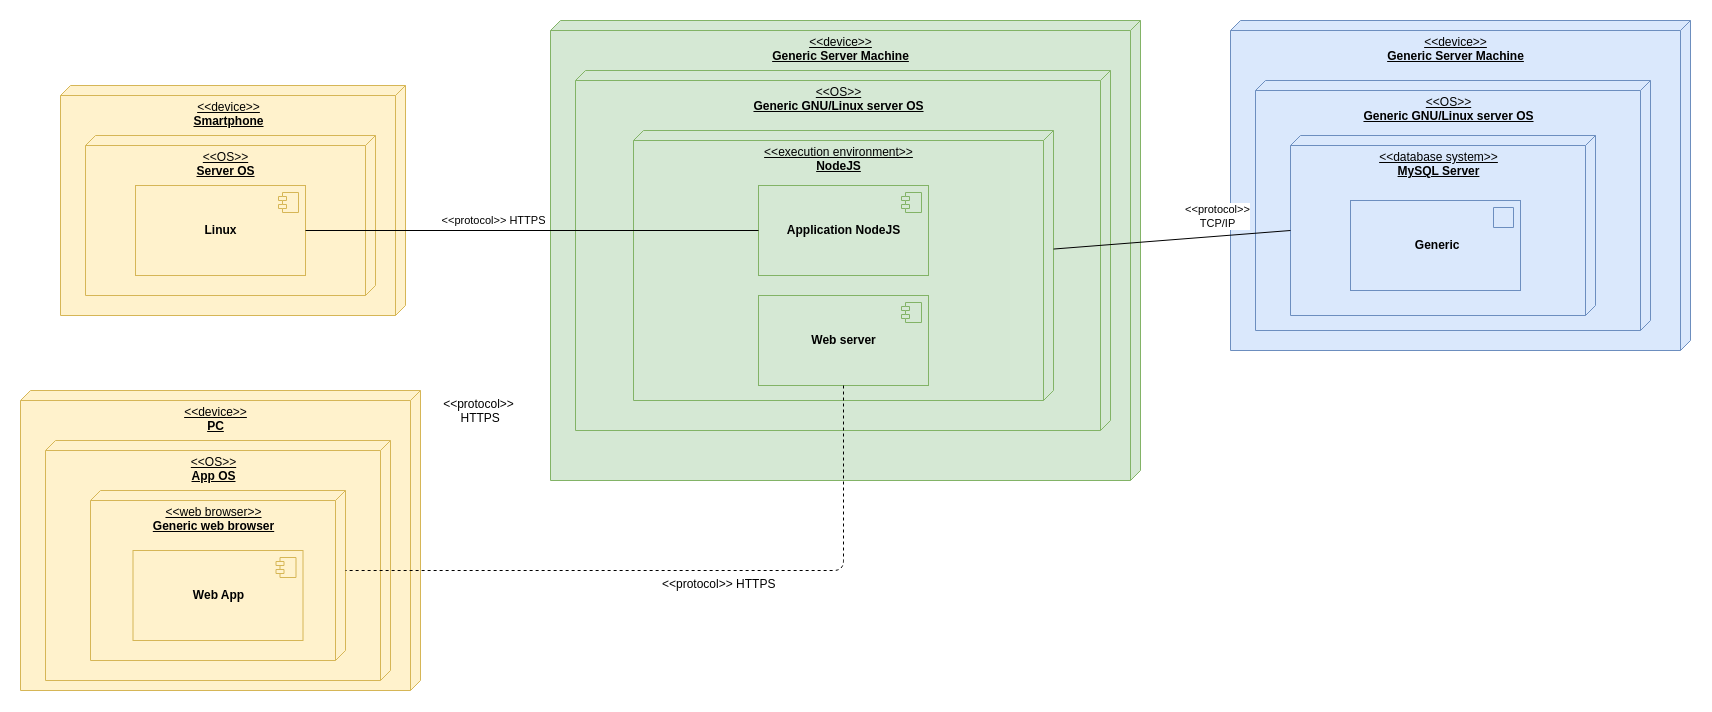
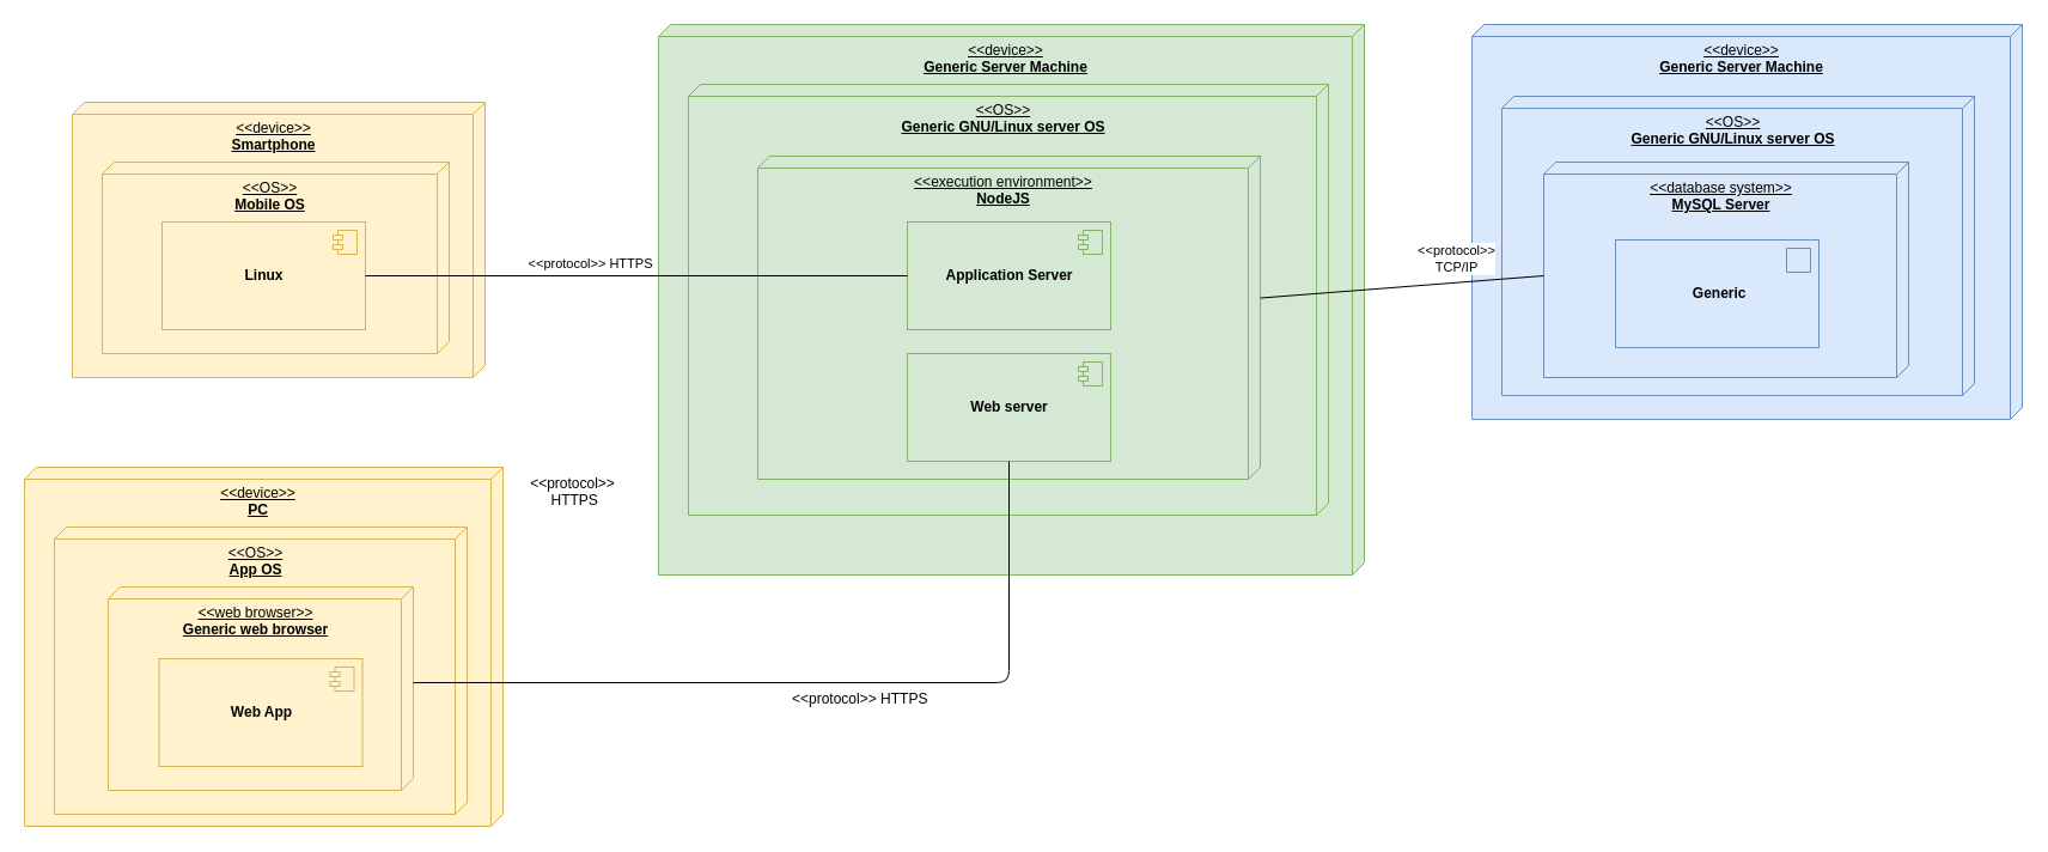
  <mxCell id="0" />
  <mxCell id="1" parent="0" />
  <mxCell id="2" value="&amp;lt;&amp;lt;device&amp;gt;&amp;gt;&lt;br&gt;&lt;b&gt;Smartphone&lt;/b&gt;" style="verticalAlign=top;align=center;spacingTop=8;spacingLeft=2;spacingRight=12;shape=cube;size=10;direction=south;fontStyle=4;html=1;fillColor=#fff2cc;strokeColor=#d6b656;" vertex="1" parent="1"><mxGeometry x="60" y="85" width="345" height="230" as="geometry" /></mxCell>
- <mxCell id="3" value="&amp;lt;&amp;lt;OS&amp;gt;&amp;gt;&lt;br&gt;&lt;b&gt;Server OS&lt;/b&gt;" style="verticalAlign=top;align=center;spacingTop=8;spacingLeft=2;spacingRight=12;shape=cube;size=10;direction=south;fontStyle=4;html=1;fillColor=#fff2cc;strokeColor=#d6b656;" vertex="1" parent="1"><mxGeometry x="85" y="135" width="290" height="160" as="geometry" /></mxCell>
+ <mxCell id="3" value="&amp;lt;&amp;lt;OS&amp;gt;&amp;gt;&lt;br&gt;&lt;b&gt;Mobile OS&lt;/b&gt;" style="verticalAlign=top;align=center;spacingTop=8;spacingLeft=2;spacingRight=12;shape=cube;size=10;direction=south;fontStyle=4;html=1;fillColor=#fff2cc;strokeColor=#d6b656;" vertex="1" parent="1"><mxGeometry x="85" y="135" width="290" height="160" as="geometry" /></mxCell>
  <mxCell id="4" value="&lt;b&gt;Linux&lt;/b&gt;" style="html=1;fillColor=#fff2cc;strokeColor=#d6b656;" vertex="1" parent="1"><mxGeometry x="135" y="185" width="170" height="90" as="geometry" /></mxCell>
  <mxCell id="5" value="" style="shape=component;jettyWidth=8;jettyHeight=4;fillColor=#fff2cc;strokeColor=#d6b656;" vertex="1" parent="4"><mxGeometry x="1" width="20" height="20" relative="1" as="geometry"><mxPoint x="-27" y="7" as="offset" /></mxGeometry></mxCell>
  <mxCell id="6" value="&amp;lt;&amp;lt;device&amp;gt;&amp;gt;&lt;br&gt;&lt;b&gt;Generic Server Machine&lt;/b&gt;" style="verticalAlign=top;align=center;spacingTop=8;spacingLeft=2;spacingRight=12;shape=cube;size=10;direction=south;fontStyle=4;html=1;fillColor=#d5e8d4;strokeColor=#82b366;" vertex="1" parent="1"><mxGeometry x="550" y="20" width="590" height="460" as="geometry" /></mxCell>
  <mxCell id="7" value="&amp;lt;&amp;lt;OS&amp;gt;&amp;gt;&lt;br&gt;&lt;b&gt;Generic GNU/Linux server OS&lt;/b&gt;" style="verticalAlign=top;align=center;spacingTop=8;spacingLeft=2;spacingRight=12;shape=cube;size=10;direction=south;fontStyle=4;html=1;fillColor=#d5e8d4;strokeColor=#82b366;" vertex="1" parent="1"><mxGeometry x="575" y="70" width="535" height="360" as="geometry" /></mxCell>
  <mxCell id="8" value="&amp;lt;&amp;lt;execution environment&amp;gt;&amp;gt;&lt;br&gt;&lt;b&gt;NodeJS&lt;/b&gt;" style="verticalAlign=top;align=center;spacingTop=8;spacingLeft=2;spacingRight=12;shape=cube;size=10;direction=south;fontStyle=4;html=1;fillColor=#d5e8d4;strokeColor=#82b366;" vertex="1" parent="1"><mxGeometry x="633" y="130" width="420" height="270" as="geometry" /></mxCell>
- <mxCell id="9" value="&lt;b&gt;Application NodeJS&lt;/b&gt;" style="html=1;fillColor=#d5e8d4;strokeColor=#82b366;" vertex="1" parent="1"><mxGeometry x="758" y="185" width="170" height="90" as="geometry" /></mxCell>
+ <mxCell id="9" value="&lt;b&gt;Application Server&lt;/b&gt;" style="html=1;fillColor=#d5e8d4;strokeColor=#82b366;" vertex="1" parent="1"><mxGeometry x="758" y="185" width="170" height="90" as="geometry" /></mxCell>
  <mxCell id="10" value="" style="shape=component;jettyWidth=8;jettyHeight=4;fillColor=#d5e8d4;strokeColor=#82b366;" vertex="1" parent="9"><mxGeometry x="1" width="20" height="20" relative="1" as="geometry"><mxPoint x="-27" y="7" as="offset" /></mxGeometry></mxCell>
  <mxCell id="11" value="&amp;lt;&amp;lt;device&amp;gt;&amp;gt;&lt;br&gt;&lt;b&gt;Generic Server Machine&lt;/b&gt;" style="verticalAlign=top;align=center;spacingTop=8;spacingLeft=2;spacingRight=12;shape=cube;size=10;direction=south;fontStyle=4;html=1;fillColor=#dae8fc;strokeColor=#6c8ebf;" vertex="1" parent="1"><mxGeometry x="1230" y="20" width="460" height="330" as="geometry" /></mxCell>
  <mxCell id="12" value="&amp;lt;&amp;lt;OS&amp;gt;&amp;gt;&lt;br&gt;&lt;b&gt;Generic GNU/Linux server OS&lt;/b&gt;" style="verticalAlign=top;align=center;spacingTop=8;spacingLeft=2;spacingRight=12;shape=cube;size=10;direction=south;fontStyle=4;html=1;fillColor=#dae8fc;strokeColor=#6c8ebf;" vertex="1" parent="1"><mxGeometry x="1255" y="80" width="395" height="250" as="geometry" /></mxCell>
  <mxCell id="13" value="&amp;lt;&amp;lt;database system&amp;gt;&amp;gt;&lt;br&gt;&lt;b&gt;MySQL Server&lt;/b&gt;" style="verticalAlign=top;align=center;spacingTop=8;spacingLeft=2;spacingRight=12;shape=cube;size=10;direction=south;fontStyle=4;html=1;fillColor=#dae8fc;strokeColor=#6c8ebf;" vertex="1" parent="1"><mxGeometry x="1290" y="135" width="305" height="180" as="geometry" /></mxCell>
  <mxCell id="14" value="&lt;b&gt;&amp;nbsp;Generic&lt;/b&gt;" style="html=1;fillColor=#dae8fc;strokeColor=#6c8ebf;" vertex="1" parent="1"><mxGeometry x="1350" y="200" width="170" height="90" as="geometry" /></mxCell>
  <mxCell id="15" value="" style="shape=table;jettyWidth=8;jettyHeight=4;fillColor=#dae8fc;strokeColor=#6c8ebf;" vertex="1" parent="14"><mxGeometry x="1" width="20" height="20" relative="1" as="geometry"><mxPoint x="-27" y="7" as="offset" /></mxGeometry></mxCell>
  <mxCell id="16" value="&lt;b&gt;Web server&lt;/b&gt;" style="html=1;fillColor=#d5e8d4;strokeColor=#82b366;" vertex="1" parent="1"><mxGeometry x="758" y="295" width="170" height="90" as="geometry" /></mxCell>
  <mxCell id="17" value="" style="shape=component;jettyWidth=8;jettyHeight=4;fillColor=#d5e8d4;strokeColor=#82b366;" vertex="1" parent="16"><mxGeometry x="1" width="20" height="20" relative="1" as="geometry"><mxPoint x="-27" y="7" as="offset" /></mxGeometry></mxCell>
  <mxCell id="18" value="&amp;lt;&amp;lt;device&amp;gt;&amp;gt;&lt;br&gt;&lt;b&gt;PC&lt;/b&gt;" style="verticalAlign=top;align=center;spacingTop=8;spacingLeft=2;spacingRight=12;shape=cube;size=10;direction=south;fontStyle=4;html=1;fillColor=#fff2cc;strokeColor=#d6b656;" vertex="1" parent="1"><mxGeometry x="20" y="390" width="400" height="300" as="geometry" /></mxCell>
  <mxCell id="19" value="&amp;lt;&amp;lt;OS&amp;gt;&amp;gt;&lt;br&gt;&lt;b&gt;App OS&lt;/b&gt;" style="verticalAlign=top;align=center;spacingTop=8;spacingLeft=2;spacingRight=12;shape=cube;size=10;direction=south;fontStyle=4;html=1;fillColor=#fff2cc;strokeColor=#d6b656;" vertex="1" parent="1"><mxGeometry x="45" y="440" width="345" height="240" as="geometry" /></mxCell>
  <mxCell id="20" value="&amp;lt;&amp;lt;web browser&amp;gt;&amp;gt;&lt;br&gt;&lt;b&gt;Generic web browser&lt;/b&gt;" style="verticalAlign=top;align=center;spacingTop=8;spacingLeft=2;spacingRight=12;shape=cube;size=10;direction=south;fontStyle=4;html=1;fillColor=#fff2cc;strokeColor=#d6b656;" vertex="1" parent="1"><mxGeometry x="90" y="490" width="255" height="170" as="geometry" /></mxCell>
  <mxCell id="21" value="&lt;b&gt;Web App&lt;/b&gt;" style="html=1;fillColor=#fff2cc;strokeColor=#d6b656;" vertex="1" parent="1"><mxGeometry x="132.5" y="550" width="170" height="90" as="geometry" /></mxCell>
  <mxCell id="22" value="" style="shape=component;jettyWidth=8;jettyHeight=4;fillColor=#fff2cc;strokeColor=#d6b656;" vertex="1" parent="21"><mxGeometry x="1" width="20" height="20" relative="1" as="geometry"><mxPoint x="-27" y="7" as="offset" /></mxGeometry></mxCell>
  <mxCell id="23" value="&amp;lt;&amp;lt;protocol&amp;gt;&amp;gt; HTTPS" style="endArrow=none;html=1;entryX=1;entryY=0.5;entryDx=0;entryDy=0;exitX=0;exitY=0.5;exitDx=0;exitDy=0;" edge="1" parent="1" source="9" target="4"><mxGeometry x="0.168" y="-10" width="50" height="50" relative="1" as="geometry"><mxPoint x="10" y="760" as="sourcePoint" /><mxPoint x="60" y="710" as="targetPoint" /><mxPoint as="offset" /></mxGeometry></mxCell>
- <mxCell id="24" value="" style="endArrow=none;html=1;entryX=0;entryY=0;entryDx=80;entryDy=0;entryPerimeter=0;exitX=0.5;exitY=1;exitDx=0;exitDy=0;dashed=1;" edge="1" parent="1" source="16" target="20"><mxGeometry width="50" height="50" relative="1" as="geometry"><mxPoint x="830" y="570" as="sourcePoint" /><mxPoint x="60" y="710" as="targetPoint" /><Array as="points"><mxPoint x="843" y="570" /></Array></mxGeometry></mxCell>
+ <mxCell id="24" value="" style="endArrow=none;html=1;entryX=0;entryY=0;entryDx=80;entryDy=0;entryPerimeter=0;exitX=0.5;exitY=1;exitDx=0;exitDy=0;" edge="1" parent="1" source="16" target="20"><mxGeometry width="50" height="50" relative="1" as="geometry"><mxPoint x="830" y="570" as="sourcePoint" /><mxPoint x="60" y="710" as="targetPoint" /><Array as="points"><mxPoint x="843" y="570" /></Array></mxGeometry></mxCell>
  <mxCell id="25" value="&amp;lt;&amp;lt;protocol&amp;gt;&amp;gt;&lt;br&gt;&amp;nbsp;HTTPS" style="text;html=1;align=center;" vertex="1" parent="1"><mxGeometry x="437.5" y="390" width="80" height="30" as="geometry" /></mxCell>
  <mxCell id="26" value="&amp;lt;&amp;lt;protocol&amp;gt;&amp;gt; HTTPS" style="text;html=1;" vertex="1" parent="1"><mxGeometry x="660" y="570" width="80" height="30" as="geometry" /></mxCell>
  <mxCell id="27" value="&amp;lt;&amp;lt;protocol&amp;gt;&amp;gt; &lt;br&gt;TCP/IP" style="endArrow=none;html=1;exitX=0;exitY=0;exitDx=95;exitDy=305;exitPerimeter=0;" edge="1" parent="1" source="13" target="8"><mxGeometry x="-0.392" y="-20" width="50" height="50" relative="1" as="geometry"><mxPoint x="400" y="760" as="sourcePoint" /><mxPoint x="450" y="710" as="targetPoint" /><mxPoint as="offset" /></mxGeometry></mxCell>
